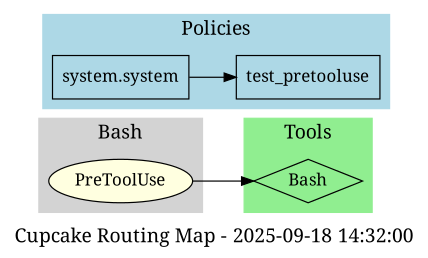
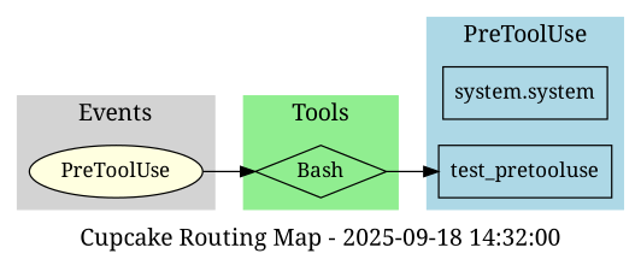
  digraph {
    fontname="Noto Serif"
    fontsize=16
    label="Cupcake Routing Map - 2025-09-18 14:32:00"
    rankdir=LR
    node [fillcolor=lightblue fontname="Noto Serif" shape=box style=filled]
    edge [fontname="Noto Serif" fontsize=10]
    n1 [fillcolor=lightyellow label=PreToolUse shape=ellipse]
    n2 [fillcolor=lightgreen label=Bash shape=diamond]
    n3 [label="system.system"]
    n4 [label=test_pretooluse]
    subgraph cluster_1 {
      color=lightgrey
-     label=Bash
+     label=Events
      style=filled
      n1
    }
    subgraph cluster_2 {
      color=lightgreen
      label=Tools
      style=filled
      n2
    }
    subgraph cluster_3 {
      color=lightblue
-     label=Policies
+     label=PreToolUse
      style=filled
      n3
      n4
    }
    n1 -> n2
-   n3 -> n4
+   n2 -> n4
  }
